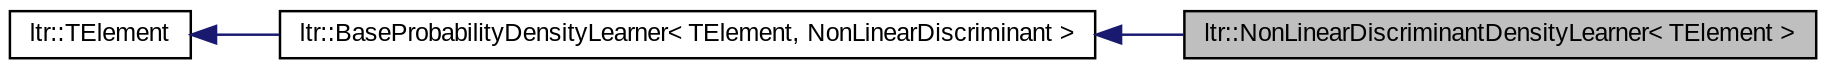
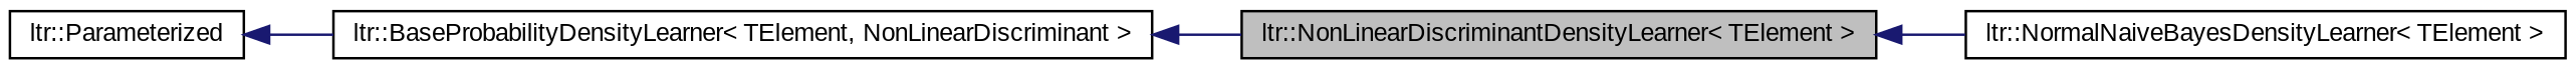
  digraph {
    fontname="Liberation Sans"
    rankdir=LR
    node [color=black fillcolor=white fontname="Liberation Sans" fontsize=10 shape=record style=filled]
    edge [color=midnightblue dir=back fontname="Liberation Sans" fontsize=10 labelfontname=Helvetica labelfontsize=10 style=solid]
    n1 [fillcolor=grey75 fontcolor=black height=0.2 label="ltr::NonLinearDiscriminantDensityLearner\< TElement \>" width=0.4]
+   n2 [height=0.2 label="ltr::NormalNaiveBayesDensityLearner\< TElement \>" width=0.4]
    n3 [height=0.2 label="ltr::BaseProbabilityDensityLearner\< TElement, NonLinearDiscriminant \>" width=0.4]
-   n4 [height=0.2 label="ltr::TElement" width=0.4]
+   n4 [height=0.2 label="ltr::Parameterized" width=0.4]
+   n1 -> n2
    n3 -> n1
    n4 -> n3
  }
